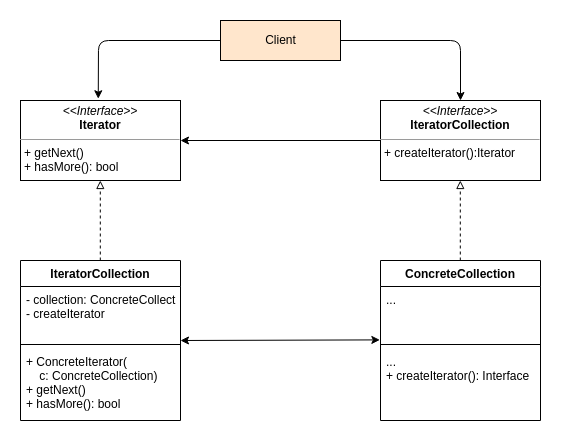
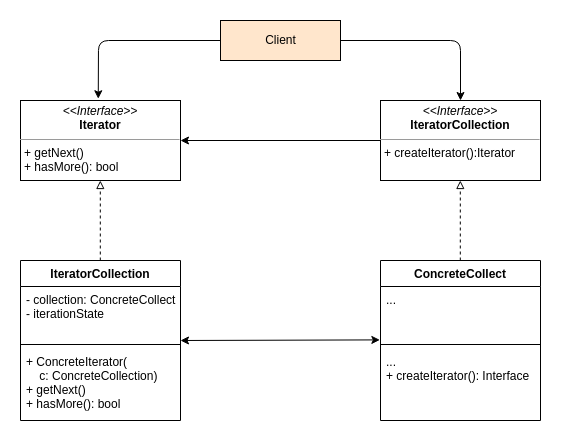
  <mxCell id="0" />
  <mxCell id="1" parent="0" />
  <mxCell id="2" value="Client" style="html=1;fillColor=#ffe6cc;" vertex="1" parent="1"><mxGeometry x="220" y="20" width="120" height="40" as="geometry" /></mxCell>
  <mxCell id="3" value="&lt;p style=&quot;margin: 0px ; margin-top: 4px ; text-align: center&quot;&gt;&lt;i&gt;&amp;lt;&amp;lt;Interface&amp;gt;&amp;gt;&lt;/i&gt;&lt;br&gt;&lt;b&gt;Iterator&lt;/b&gt;&lt;/p&gt;&lt;hr size=&quot;1&quot;&gt;&lt;p style=&quot;margin: 0px ; margin-left: 4px&quot;&gt;+ getNext()&lt;br&gt;+ hasMore(): bool&lt;/p&gt;&lt;p style=&quot;margin: 0px ; margin-left: 4px&quot;&gt;&lt;br&gt;&lt;/p&gt;" style="verticalAlign=top;align=left;overflow=fill;fontSize=12;fontFamily=Helvetica;html=1;" vertex="1" parent="1"><mxGeometry x="20" y="100" width="160" height="80" as="geometry" /></mxCell>
  <mxCell id="4" value="&lt;p style=&quot;margin: 0px ; margin-top: 4px ; text-align: center&quot;&gt;&lt;i&gt;&amp;lt;&amp;lt;Interface&amp;gt;&amp;gt;&lt;/i&gt;&lt;br&gt;&lt;b&gt;IteratorCollection&lt;/b&gt;&lt;/p&gt;&lt;hr size=&quot;1&quot;&gt;&lt;p style=&quot;margin: 0px ; margin-left: 4px&quot;&gt;+ createIterator():Iterator&lt;br&gt;&lt;/p&gt;&lt;p style=&quot;margin: 0px ; margin-left: 4px&quot;&gt;&lt;br&gt;&lt;/p&gt;" style="verticalAlign=top;align=left;overflow=fill;fontSize=12;fontFamily=Helvetica;html=1;" vertex="1" parent="1"><mxGeometry x="380" y="100" width="160" height="80" as="geometry" /></mxCell>
  <mxCell id="5" value="IteratorCollection" style="swimlane;fontStyle=1;align=center;verticalAlign=top;childLayout=stackLayout;horizontal=1;startSize=26;horizontalStack=0;resizeParent=1;resizeParentMax=0;resizeLast=0;collapsible=1;marginBottom=0;" vertex="1" parent="1"><mxGeometry x="20" y="260" width="160" height="160" as="geometry" /></mxCell>
- <mxCell id="6" value="- collection: ConcreteCollect&#10;- createIterator" style="text;strokeColor=none;fillColor=none;align=left;verticalAlign=top;spacingLeft=4;spacingRight=4;overflow=hidden;rotatable=0;points=[[0,0.5],[1,0.5]];portConstraint=eastwest;" vertex="1" parent="5"><mxGeometry y="26" width="160" height="54" as="geometry" /></mxCell>
+ <mxCell id="6" value="- collection: ConcreteCollect&#10;- iterationState" style="text;strokeColor=none;fillColor=none;align=left;verticalAlign=top;spacingLeft=4;spacingRight=4;overflow=hidden;rotatable=0;points=[[0,0.5],[1,0.5]];portConstraint=eastwest;" vertex="1" parent="5"><mxGeometry y="26" width="160" height="54" as="geometry" /></mxCell>
  <mxCell id="7" value="" style="line;strokeWidth=1;fillColor=none;align=left;verticalAlign=middle;spacingTop=-1;spacingLeft=3;spacingRight=3;rotatable=0;labelPosition=right;points=[];portConstraint=eastwest;" vertex="1" parent="5"><mxGeometry y="80" width="160" height="8" as="geometry" /></mxCell>
  <mxCell id="8" value="+ ConcreteIterator(&#10;    c: ConcreteCollection)&#10;+ getNext()&#10;+ hasMore(): bool" style="text;strokeColor=none;fillColor=none;align=left;verticalAlign=top;spacingLeft=4;spacingRight=4;overflow=hidden;rotatable=0;points=[[0,0.5],[1,0.5]];portConstraint=eastwest;" vertex="1" parent="5"><mxGeometry y="88" width="160" height="72" as="geometry" /></mxCell>
- <mxCell id="9" value="ConcreteCollection" style="swimlane;fontStyle=1;align=center;verticalAlign=top;childLayout=stackLayout;horizontal=1;startSize=26;horizontalStack=0;resizeParent=1;resizeParentMax=0;resizeLast=0;collapsible=1;marginBottom=0;" vertex="1" parent="1"><mxGeometry x="380" y="260" width="160" height="160" as="geometry" /></mxCell>
+ <mxCell id="9" value="ConcreteCollect" style="swimlane;fontStyle=1;align=center;verticalAlign=top;childLayout=stackLayout;horizontal=1;startSize=26;horizontalStack=0;resizeParent=1;resizeParentMax=0;resizeLast=0;collapsible=1;marginBottom=0;" vertex="1" parent="1"><mxGeometry x="380" y="260" width="160" height="160" as="geometry" /></mxCell>
  <mxCell id="10" value="..." style="text;strokeColor=none;fillColor=none;align=left;verticalAlign=top;spacingLeft=4;spacingRight=4;overflow=hidden;rotatable=0;points=[[0,0.5],[1,0.5]];portConstraint=eastwest;" vertex="1" parent="9"><mxGeometry y="26" width="160" height="54" as="geometry" /></mxCell>
  <mxCell id="11" value="" style="line;strokeWidth=1;fillColor=none;align=left;verticalAlign=middle;spacingTop=-1;spacingLeft=3;spacingRight=3;rotatable=0;labelPosition=right;points=[];portConstraint=eastwest;" vertex="1" parent="9"><mxGeometry y="80" width="160" height="8" as="geometry" /></mxCell>
  <mxCell id="12" value="...&#10;+ createIterator(): Interface" style="text;strokeColor=none;fillColor=none;align=left;verticalAlign=top;spacingLeft=4;spacingRight=4;overflow=hidden;rotatable=0;points=[[0,0.5],[1,0.5]];portConstraint=eastwest;" vertex="1" parent="9"><mxGeometry y="88" width="160" height="72" as="geometry" /></mxCell>
  <mxCell id="13" value="" style="endArrow=classic;startArrow=classic;html=1;exitX=1;exitY=0.5;exitDx=0;exitDy=0;entryX=-0.004;entryY=0.989;entryDx=0;entryDy=0;entryPerimeter=0;" edge="1" parent="1" source="5" target="10"><mxGeometry width="50" height="50" relative="1" as="geometry"><mxPoint x="330" y="340" as="sourcePoint" /><mxPoint x="380" y="290" as="targetPoint" /></mxGeometry></mxCell>
  <mxCell id="14" value="" style="endArrow=classic;html=1;entryX=1;entryY=0.5;entryDx=0;entryDy=0;exitX=0;exitY=0.5;exitDx=0;exitDy=0;" edge="1" parent="1" source="4" target="3"><mxGeometry width="50" height="50" relative="1" as="geometry"><mxPoint x="255" y="200" as="sourcePoint" /><mxPoint x="305" y="150" as="targetPoint" /></mxGeometry></mxCell>
  <mxCell id="15" value="" style="endArrow=block;dashed=1;html=1;endFill=0;" edge="1" parent="1"><mxGeometry width="50" height="50" relative="1" as="geometry"><mxPoint x="99.8" y="260" as="sourcePoint" /><mxPoint x="99.8" y="180" as="targetPoint" /></mxGeometry></mxCell>
  <mxCell id="16" value="" style="endArrow=block;dashed=1;html=1;endFill=0;" edge="1" parent="1"><mxGeometry width="50" height="50" relative="1" as="geometry"><mxPoint x="459.8" y="260" as="sourcePoint" /><mxPoint x="459.8" y="180" as="targetPoint" /></mxGeometry></mxCell>
  <mxCell id="17" value="" style="endArrow=classic;html=1;exitX=1;exitY=0.5;exitDx=0;exitDy=0;entryX=0.5;entryY=0;entryDx=0;entryDy=0;" edge="1" parent="1" source="2" target="4"><mxGeometry width="50" height="50" relative="1" as="geometry"><mxPoint x="330" y="190" as="sourcePoint" /><mxPoint x="380" y="140" as="targetPoint" /><Array as="points"><mxPoint x="460" y="40" /></Array></mxGeometry></mxCell>
  <mxCell id="18" value="" style="endArrow=classic;html=1;exitX=0;exitY=0.5;exitDx=0;exitDy=0;entryX=0.486;entryY=-0.022;entryDx=0;entryDy=0;entryPerimeter=0;" edge="1" parent="1" source="2" target="3"><mxGeometry width="50" height="50" relative="1" as="geometry"><mxPoint x="330" y="190" as="sourcePoint" /><mxPoint x="380" y="140" as="targetPoint" /><Array as="points"><mxPoint x="98" y="40" /></Array></mxGeometry></mxCell>
